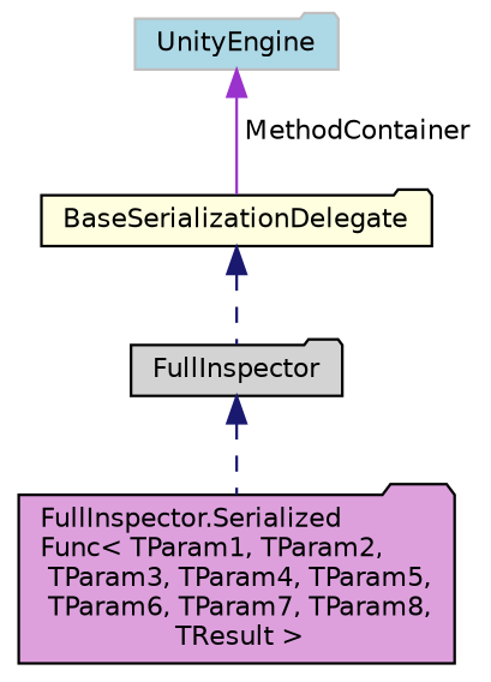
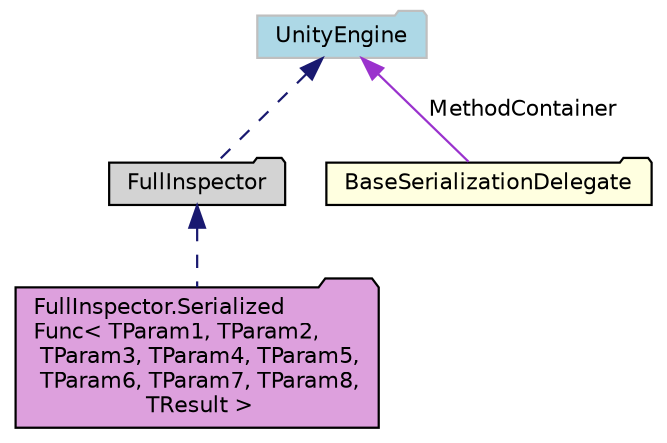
  digraph {
    node [color=black fontname=Helvetica fontsize=10 shape=folder style=filled]
    edge [color=midnightblue dir=back fontname=Helvetica fontsize=10 labelfontname=Helvetica labelfontsize=10 style=dashed]
    n1 [fillcolor=plum fontcolor=black height=0.2 label="FullInspector.Serialized\lFunc\< TParam1, TParam2,\l TParam3, TParam4, TParam5,\l TParam6, TParam7, TParam8,\l TResult \>" width=0.4]
    n2 [fillcolor=lightgrey height=0.2 label=FullInspector width=0.4]
    n3 [fillcolor=lightyellow height=0.2 label=BaseSerializationDelegate width=0.4]
    n4 [color=grey75 fillcolor=lightblue height=0.2 label=UnityEngine width=0.4]
    n2 -> n1
-   n3 -> n2
+   n4 -> n2
    n4 -> n3 [color=darkorchid3 label=" MethodContainer" style=solid]
  }
